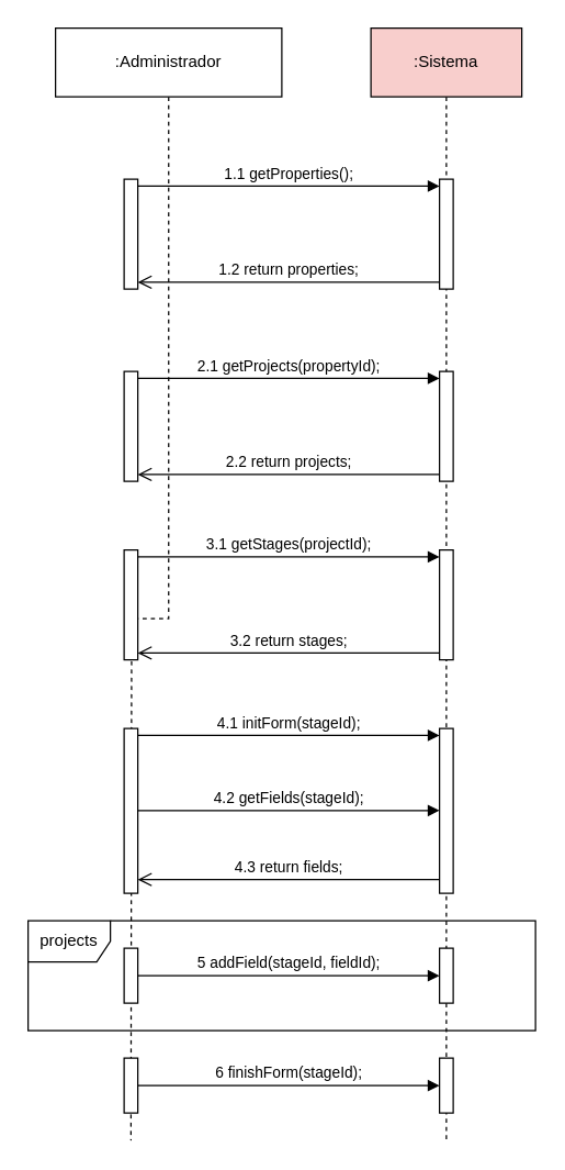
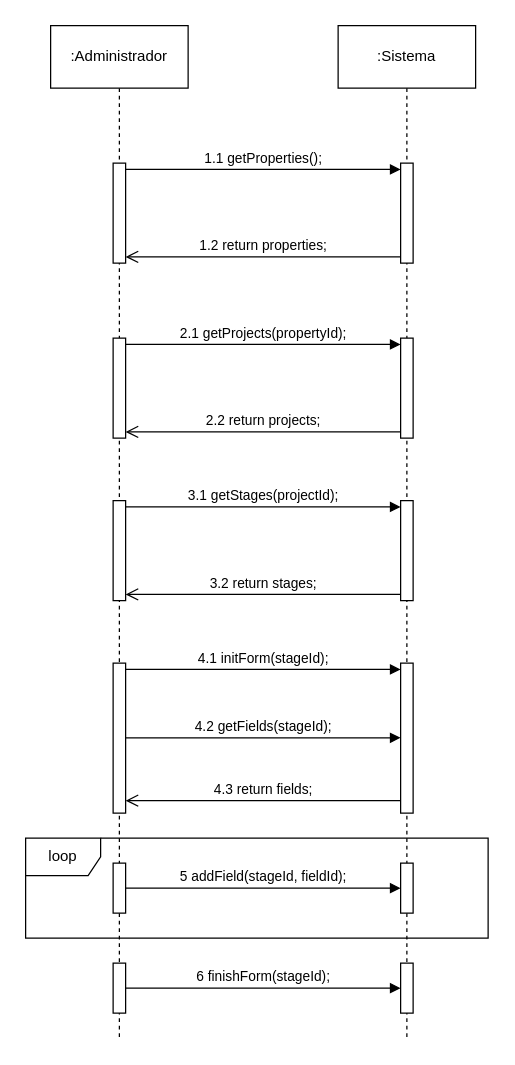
  <mxCell id="0" />
  <mxCell id="1" parent="0" />
  <mxCell id="2" style="edgeStyle=orthogonalEdgeStyle;rounded=0;orthogonalLoop=1;jettySize=auto;html=1;endArrow=none;endFill=0;dashed=1;" parent="1" source="3" edge="1"><mxGeometry relative="1" as="geometry"><mxPoint x="95" y="830" as="targetPoint" /></mxGeometry></mxCell>
- <mxCell id="3" value=":Administrador" style="html=1;whiteSpace=wrap;" parent="1" vertex="1"><mxGeometry x="40" y="20" width="165" height="50" as="geometry" /></mxCell>
+ <mxCell id="3" value=":Administrador" style="html=1;whiteSpace=wrap;" parent="1" vertex="1"><mxGeometry x="40" y="20" width="110" height="50" as="geometry" /></mxCell>
  <mxCell id="4" style="edgeStyle=orthogonalEdgeStyle;rounded=0;orthogonalLoop=1;jettySize=auto;html=1;dashed=1;endArrow=none;endFill=0;" parent="1" source="5" edge="1"><mxGeometry relative="1" as="geometry"><mxPoint x="325" y="830" as="targetPoint" /></mxGeometry></mxCell>
- <mxCell id="5" value=":Sistema" style="html=1;whiteSpace=wrap;fillColor=#f8cecc;" parent="1" vertex="1"><mxGeometry x="270" y="20" width="110" height="50" as="geometry" /></mxCell>
+ <mxCell id="5" value=":Sistema" style="html=1;whiteSpace=wrap;" parent="1" vertex="1"><mxGeometry x="270" y="20" width="110" height="50" as="geometry" /></mxCell>
  <mxCell id="6" value="" style="html=1;points=[[0,0,0,0,5],[0,1,0,0,-5],[1,0,0,0,5],[1,1,0,0,-5]];perimeter=orthogonalPerimeter;outlineConnect=0;targetShapes=umlLifeline;portConstraint=eastwest;newEdgeStyle={&quot;curved&quot;:0,&quot;rounded&quot;:0};" parent="1" vertex="1"><mxGeometry x="320" y="130" width="10" height="80" as="geometry" /></mxCell>
  <mxCell id="7" value="1.1 getProperties();" style="html=1;verticalAlign=bottom;endArrow=block;curved=0;rounded=0;entryX=0;entryY=0;entryDx=0;entryDy=5;exitX=1;exitY=0;exitDx=0;exitDy=5;exitPerimeter=0;" parent="1" source="9" target="6" edge="1"><mxGeometry relative="1" as="geometry"><mxPoint x="95" y="135" as="sourcePoint" /><mxPoint as="offset" /></mxGeometry></mxCell>
  <mxCell id="8" value="1.2 return properties;" style="html=1;verticalAlign=bottom;endArrow=open;endSize=8;curved=0;rounded=0;exitX=0;exitY=1;exitDx=0;exitDy=-5;entryX=1;entryY=1;entryDx=0;entryDy=-5;entryPerimeter=0;" parent="1" source="6" target="9" edge="1"><mxGeometry relative="1" as="geometry"><mxPoint x="95" y="206" as="targetPoint" /></mxGeometry></mxCell>
  <mxCell id="9" value="" style="html=1;points=[[0,0,0,0,5],[0,1,0,0,-5],[1,0,0,0,5],[1,1,0,0,-5]];perimeter=orthogonalPerimeter;outlineConnect=0;targetShapes=umlLifeline;portConstraint=eastwest;newEdgeStyle={&quot;curved&quot;:0,&quot;rounded&quot;:0};" parent="1" vertex="1"><mxGeometry x="90" y="130" width="10" height="80" as="geometry" /></mxCell>
  <mxCell id="10" value="" style="html=1;points=[[0,0,0,0,5],[0,1,0,0,-5],[1,0,0,0,5],[1,1,0,0,-5]];perimeter=orthogonalPerimeter;outlineConnect=0;targetShapes=umlLifeline;portConstraint=eastwest;newEdgeStyle={&quot;curved&quot;:0,&quot;rounded&quot;:0};" parent="1" vertex="1"><mxGeometry x="320" y="270" width="10" height="80" as="geometry" /></mxCell>
  <mxCell id="11" value="2.1 getProjects(propertyId);" style="html=1;verticalAlign=bottom;endArrow=block;curved=0;rounded=0;entryX=0;entryY=0;entryDx=0;entryDy=5;exitX=1;exitY=0;exitDx=0;exitDy=5;exitPerimeter=0;" parent="1" source="13" target="10" edge="1"><mxGeometry relative="1" as="geometry"><mxPoint x="95" y="275" as="sourcePoint" /><mxPoint as="offset" /></mxGeometry></mxCell>
  <mxCell id="12" value="2.2 return projects;" style="html=1;verticalAlign=bottom;endArrow=open;endSize=8;curved=0;rounded=0;exitX=0;exitY=1;exitDx=0;exitDy=-5;entryX=1;entryY=1;entryDx=0;entryDy=-5;entryPerimeter=0;" parent="1" source="10" target="13" edge="1"><mxGeometry relative="1" as="geometry"><mxPoint x="95" y="346" as="targetPoint" /></mxGeometry></mxCell>
  <mxCell id="13" value="" style="html=1;points=[[0,0,0,0,5],[0,1,0,0,-5],[1,0,0,0,5],[1,1,0,0,-5]];perimeter=orthogonalPerimeter;outlineConnect=0;targetShapes=umlLifeline;portConstraint=eastwest;newEdgeStyle={&quot;curved&quot;:0,&quot;rounded&quot;:0};" parent="1" vertex="1"><mxGeometry x="90" y="270" width="10" height="80" as="geometry" /></mxCell>
  <mxCell id="14" value="" style="html=1;points=[[0,0,0,0,5],[0,1,0,0,-5],[1,0,0,0,5],[1,1,0,0,-5]];perimeter=orthogonalPerimeter;outlineConnect=0;targetShapes=umlLifeline;portConstraint=eastwest;newEdgeStyle={&quot;curved&quot;:0,&quot;rounded&quot;:0};" parent="1" vertex="1"><mxGeometry x="320" y="400" width="10" height="80" as="geometry" /></mxCell>
  <mxCell id="15" value="3.1 getStages(projectId);" style="html=1;verticalAlign=bottom;endArrow=block;curved=0;rounded=0;entryX=0;entryY=0;entryDx=0;entryDy=5;exitX=1;exitY=0;exitDx=0;exitDy=5;exitPerimeter=0;" parent="1" source="17" target="14" edge="1"><mxGeometry relative="1" as="geometry"><mxPoint x="95" y="405" as="sourcePoint" /><mxPoint as="offset" /></mxGeometry></mxCell>
  <mxCell id="16" value="3.2 return stages;" style="html=1;verticalAlign=bottom;endArrow=open;endSize=8;curved=0;rounded=0;exitX=0;exitY=1;exitDx=0;exitDy=-5;entryX=1;entryY=1;entryDx=0;entryDy=-5;entryPerimeter=0;" parent="1" source="14" target="17" edge="1"><mxGeometry relative="1" as="geometry"><mxPoint x="95" y="476" as="targetPoint" /></mxGeometry></mxCell>
  <mxCell id="17" value="" style="html=1;points=[[0,0,0,0,5],[0,1,0,0,-5],[1,0,0,0,5],[1,1,0,0,-5]];perimeter=orthogonalPerimeter;outlineConnect=0;targetShapes=umlLifeline;portConstraint=eastwest;newEdgeStyle={&quot;curved&quot;:0,&quot;rounded&quot;:0};" parent="1" vertex="1"><mxGeometry x="90" y="400" width="10" height="80" as="geometry" /></mxCell>
  <mxCell id="18" value="" style="html=1;points=[[0,0,0,0,5],[0,1,0,0,-5],[1,0,0,0,5],[1,1,0,0,-5]];perimeter=orthogonalPerimeter;outlineConnect=0;targetShapes=umlLifeline;portConstraint=eastwest;newEdgeStyle={&quot;curved&quot;:0,&quot;rounded&quot;:0};" parent="1" vertex="1"><mxGeometry x="320" y="530" width="10" height="120" as="geometry" /></mxCell>
  <mxCell id="19" value="4.1 initForm(stageId);" style="html=1;verticalAlign=bottom;endArrow=block;curved=0;rounded=0;entryX=0;entryY=0;entryDx=0;entryDy=5;exitX=1;exitY=0;exitDx=0;exitDy=5;exitPerimeter=0;" parent="1" source="20" target="18" edge="1"><mxGeometry x="0.003" relative="1" as="geometry"><mxPoint x="95" y="535" as="sourcePoint" /><mxPoint as="offset" /></mxGeometry></mxCell>
  <mxCell id="20" value="" style="html=1;points=[[0,0,0,0,5],[0,1,0,0,-5],[1,0,0,0,5],[1,1,0,0,-5]];perimeter=orthogonalPerimeter;outlineConnect=0;targetShapes=umlLifeline;portConstraint=eastwest;newEdgeStyle={&quot;curved&quot;:0,&quot;rounded&quot;:0};" parent="1" vertex="1"><mxGeometry x="90" y="530" width="10" height="120" as="geometry" /></mxCell>
  <mxCell id="21" value="4.2 getFields(stageId);" style="html=1;verticalAlign=bottom;endArrow=block;curved=0;rounded=0;entryX=0;entryY=0;entryDx=0;entryDy=5;exitX=1;exitY=0;exitDx=0;exitDy=5;exitPerimeter=0;" parent="1" edge="1"><mxGeometry relative="1" as="geometry"><mxPoint x="100" y="589.71" as="sourcePoint" /><mxPoint as="offset" /><mxPoint x="320" y="589.71" as="targetPoint" /></mxGeometry></mxCell>
  <mxCell id="22" value="4.3 return fields;" style="html=1;verticalAlign=bottom;endArrow=open;endSize=8;curved=0;rounded=0;exitX=0;exitY=1;exitDx=0;exitDy=-5;entryX=1;entryY=1;entryDx=0;entryDy=-5;entryPerimeter=0;" parent="1" edge="1"><mxGeometry relative="1" as="geometry"><mxPoint x="100" y="640" as="targetPoint" /><mxPoint x="320" y="640" as="sourcePoint" /></mxGeometry></mxCell>
  <mxCell id="23" value="" style="html=1;points=[[0,0,0,0,5],[0,1,0,0,-5],[1,0,0,0,5],[1,1,0,0,-5]];perimeter=orthogonalPerimeter;outlineConnect=0;targetShapes=umlLifeline;portConstraint=eastwest;newEdgeStyle={&quot;curved&quot;:0,&quot;rounded&quot;:0};" parent="1" vertex="1"><mxGeometry x="320" y="690" width="10" height="40" as="geometry" /></mxCell>
  <mxCell id="24" value="5 addField(stageId, fieldId);" style="html=1;verticalAlign=bottom;endArrow=block;curved=0;rounded=0;entryX=0;entryY=0;entryDx=0;entryDy=5;exitX=1;exitY=0;exitDx=0;exitDy=5;exitPerimeter=0;" parent="1" edge="1"><mxGeometry x="0.002" relative="1" as="geometry"><mxPoint x="100" y="710" as="sourcePoint" /><mxPoint as="offset" /><mxPoint x="320" y="710" as="targetPoint" /></mxGeometry></mxCell>
  <mxCell id="25" value="" style="html=1;points=[[0,0,0,0,5],[0,1,0,0,-5],[1,0,0,0,5],[1,1,0,0,-5]];perimeter=orthogonalPerimeter;outlineConnect=0;targetShapes=umlLifeline;portConstraint=eastwest;newEdgeStyle={&quot;curved&quot;:0,&quot;rounded&quot;:0};" parent="1" vertex="1"><mxGeometry x="90" y="690" width="10" height="40" as="geometry" /></mxCell>
  <mxCell id="26" value="" style="html=1;points=[[0,0,0,0,5],[0,1,0,0,-5],[1,0,0,0,5],[1,1,0,0,-5]];perimeter=orthogonalPerimeter;outlineConnect=0;targetShapes=umlLifeline;portConstraint=eastwest;newEdgeStyle={&quot;curved&quot;:0,&quot;rounded&quot;:0};" parent="1" vertex="1"><mxGeometry x="320" y="770" width="10" height="40" as="geometry" /></mxCell>
  <mxCell id="27" value="6 finishForm(stageId);" style="html=1;verticalAlign=bottom;endArrow=block;curved=0;rounded=0;entryX=0;entryY=0;entryDx=0;entryDy=5;exitX=1;exitY=0;exitDx=0;exitDy=5;exitPerimeter=0;" parent="1" edge="1"><mxGeometry x="0.002" relative="1" as="geometry"><mxPoint x="100" y="790" as="sourcePoint" /><mxPoint as="offset" /><mxPoint x="320" y="790" as="targetPoint" /></mxGeometry></mxCell>
  <mxCell id="28" value="" style="html=1;points=[[0,0,0,0,5],[0,1,0,0,-5],[1,0,0,0,5],[1,1,0,0,-5]];perimeter=orthogonalPerimeter;outlineConnect=0;targetShapes=umlLifeline;portConstraint=eastwest;newEdgeStyle={&quot;curved&quot;:0,&quot;rounded&quot;:0};" parent="1" vertex="1"><mxGeometry x="90" y="770" width="10" height="40" as="geometry" /></mxCell>
- <mxCell id="29" value="projects" style="shape=umlFrame;whiteSpace=wrap;html=1;pointerEvents=0;" parent="1" vertex="1"><mxGeometry x="20" y="670" width="370" height="80" as="geometry" /></mxCell>
+ <mxCell id="29" value="loop" style="shape=umlFrame;whiteSpace=wrap;html=1;pointerEvents=0;" parent="1" vertex="1"><mxGeometry x="20" y="670" width="370" height="80" as="geometry" /></mxCell>
